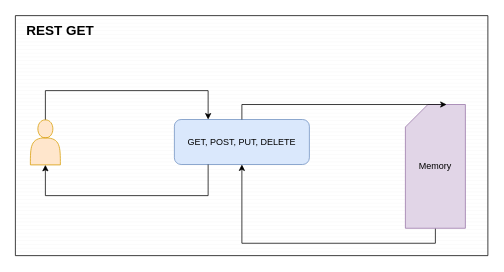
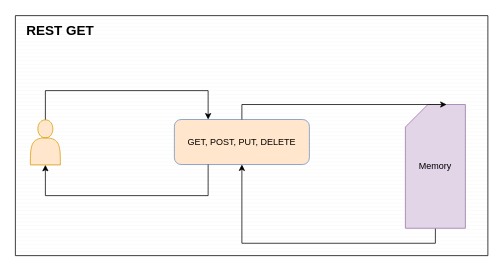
  <mxCell id="0" />
  <mxCell id="1" parent="0" />
  <mxCell id="2" value="" style="group" vertex="1" connectable="0" parent="1"><mxGeometry x="20" y="20" width="630" height="320" as="geometry" /></mxCell>
  <mxCell id="3" value="" style="verticalLabelPosition=bottom;verticalAlign=top;html=1;shape=mxgraph.basic.patternFillRect;fillStyle=hor;step=5;fillStrokeWidth=0.2;fillStrokeColor=#dddddd;" vertex="1" parent="2"><mxGeometry width="630" height="320" as="geometry" /></mxCell>
- <mxCell id="4" value="GET, POST, PUT, DELETE" style="rounded=1;whiteSpace=wrap;html=1;fillColor=#dae8fc;strokeColor=#6c8ebf;" vertex="1" parent="2"><mxGeometry x="212" y="138.5" width="180" height="60" as="geometry" /></mxCell>
+ <mxCell id="4" value="GET, POST, PUT, DELETE" style="rounded=1;whiteSpace=wrap;html=1;fillColor=#ffe6cc;strokeColor=#6c8ebf;" vertex="1" parent="2"><mxGeometry x="212" y="138.5" width="180" height="60" as="geometry" /></mxCell>
  <mxCell id="5" style="edgeStyle=orthogonalEdgeStyle;rounded=0;orthogonalLoop=1;jettySize=auto;html=1;exitX=0.5;exitY=1;exitDx=0;exitDy=0;exitPerimeter=0;entryX=0.5;entryY=1;entryDx=0;entryDy=0;" edge="1" parent="2" source="6" target="4"><mxGeometry relative="1" as="geometry" /></mxCell>
  <mxCell id="6" value="Memory" style="shape=card;whiteSpace=wrap;html=1;fillColor=#e1d5e7;strokeColor=#9673a6;" vertex="1" parent="2"><mxGeometry x="520" y="118.5" width="80" height="165" as="geometry" /></mxCell>
  <mxCell id="7" style="edgeStyle=orthogonalEdgeStyle;rounded=0;orthogonalLoop=1;jettySize=auto;html=1;exitX=0.5;exitY=0;exitDx=0;exitDy=0;entryX=0;entryY=0;entryDx=55;entryDy=0;entryPerimeter=0;" edge="1" parent="2" source="4" target="6"><mxGeometry relative="1" as="geometry" /></mxCell>
  <mxCell id="8" style="edgeStyle=orthogonalEdgeStyle;rounded=0;orthogonalLoop=1;jettySize=auto;html=1;exitX=0.5;exitY=0;exitDx=0;exitDy=0;entryX=0.25;entryY=0;entryDx=0;entryDy=0;" edge="1" parent="2" source="9" target="4"><mxGeometry relative="1" as="geometry"><Array as="points"><mxPoint x="40" y="100" /><mxPoint x="257" y="100" /></Array></mxGeometry></mxCell>
  <mxCell id="9" value="" style="shape=actor;whiteSpace=wrap;html=1;fillColor=#ffe6cc;strokeColor=#d79b00;" vertex="1" parent="2"><mxGeometry x="20" y="139" width="40" height="60" as="geometry" /></mxCell>
  <mxCell id="10" style="edgeStyle=orthogonalEdgeStyle;rounded=0;orthogonalLoop=1;jettySize=auto;html=1;exitX=0.25;exitY=1;exitDx=0;exitDy=0;entryX=0.5;entryY=1;entryDx=0;entryDy=0;" edge="1" parent="2" source="4" target="9"><mxGeometry relative="1" as="geometry"><Array as="points"><mxPoint x="257" y="240" /><mxPoint x="40" y="240" /></Array></mxGeometry></mxCell>
  <mxCell id="11" value="REST GET" style="text;html=1;strokeColor=none;fillColor=none;align=center;verticalAlign=middle;whiteSpace=wrap;rounded=0;fontSize=18;fontStyle=1" vertex="1" parent="2"><mxGeometry x="10" y="10" width="100" height="20" as="geometry" /></mxCell>
